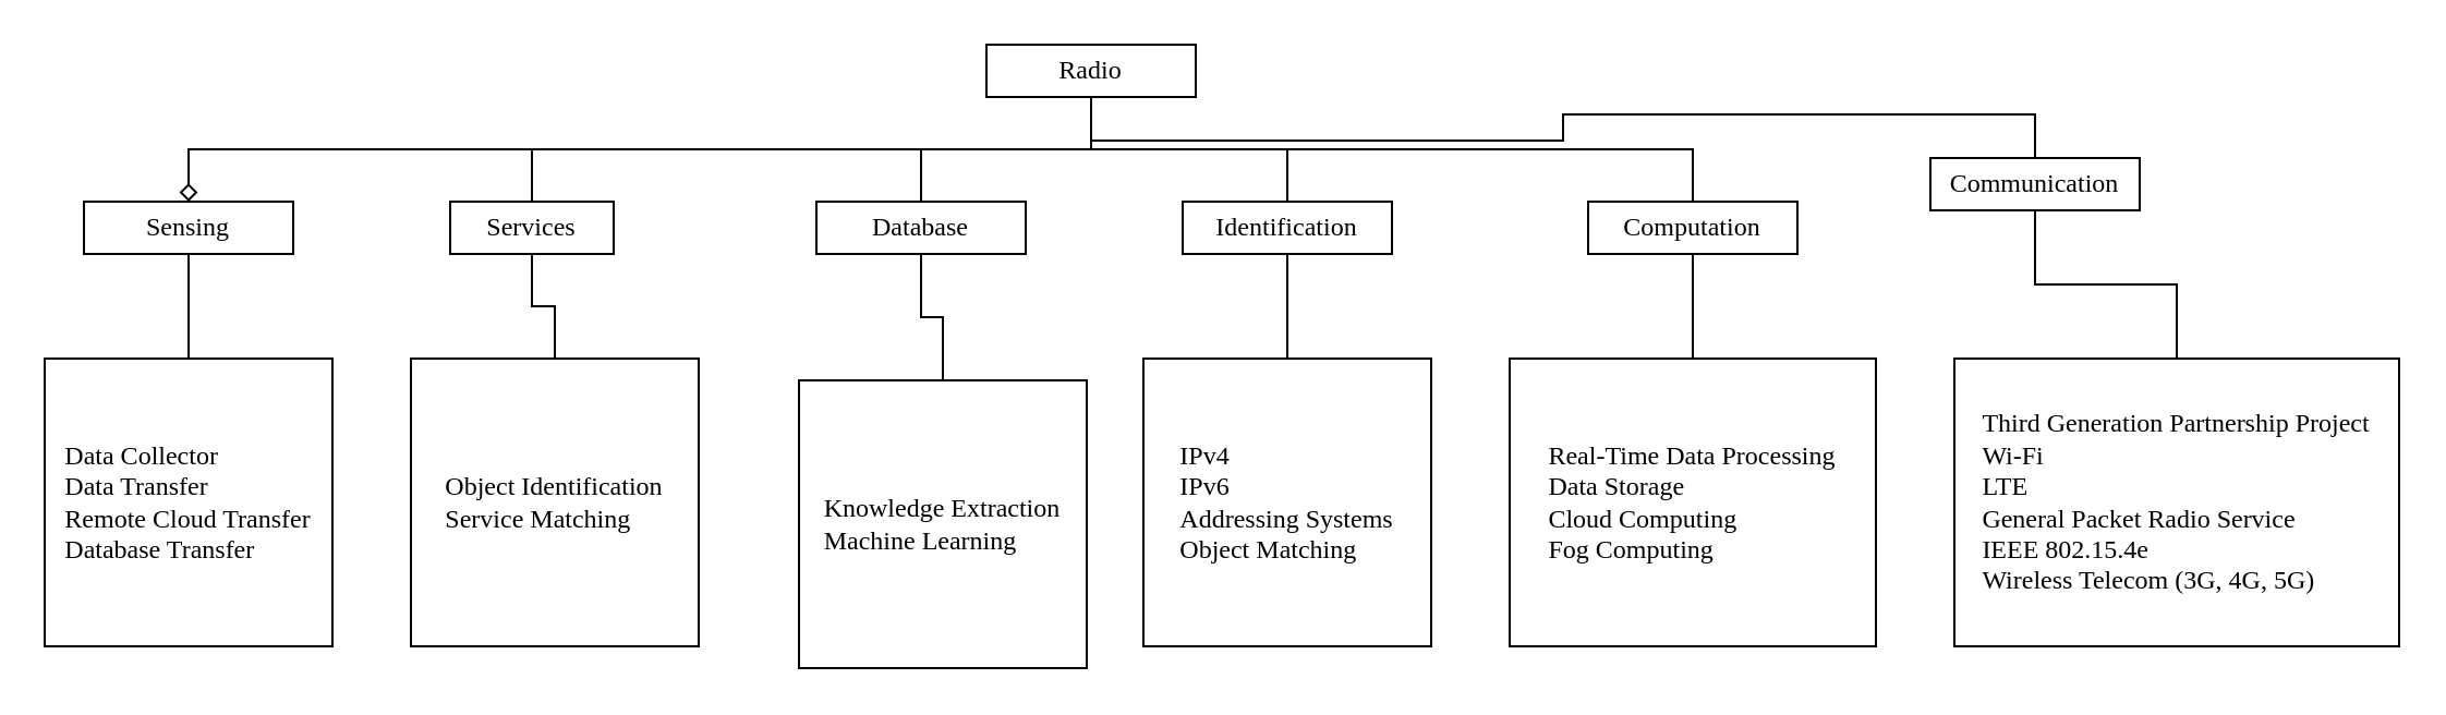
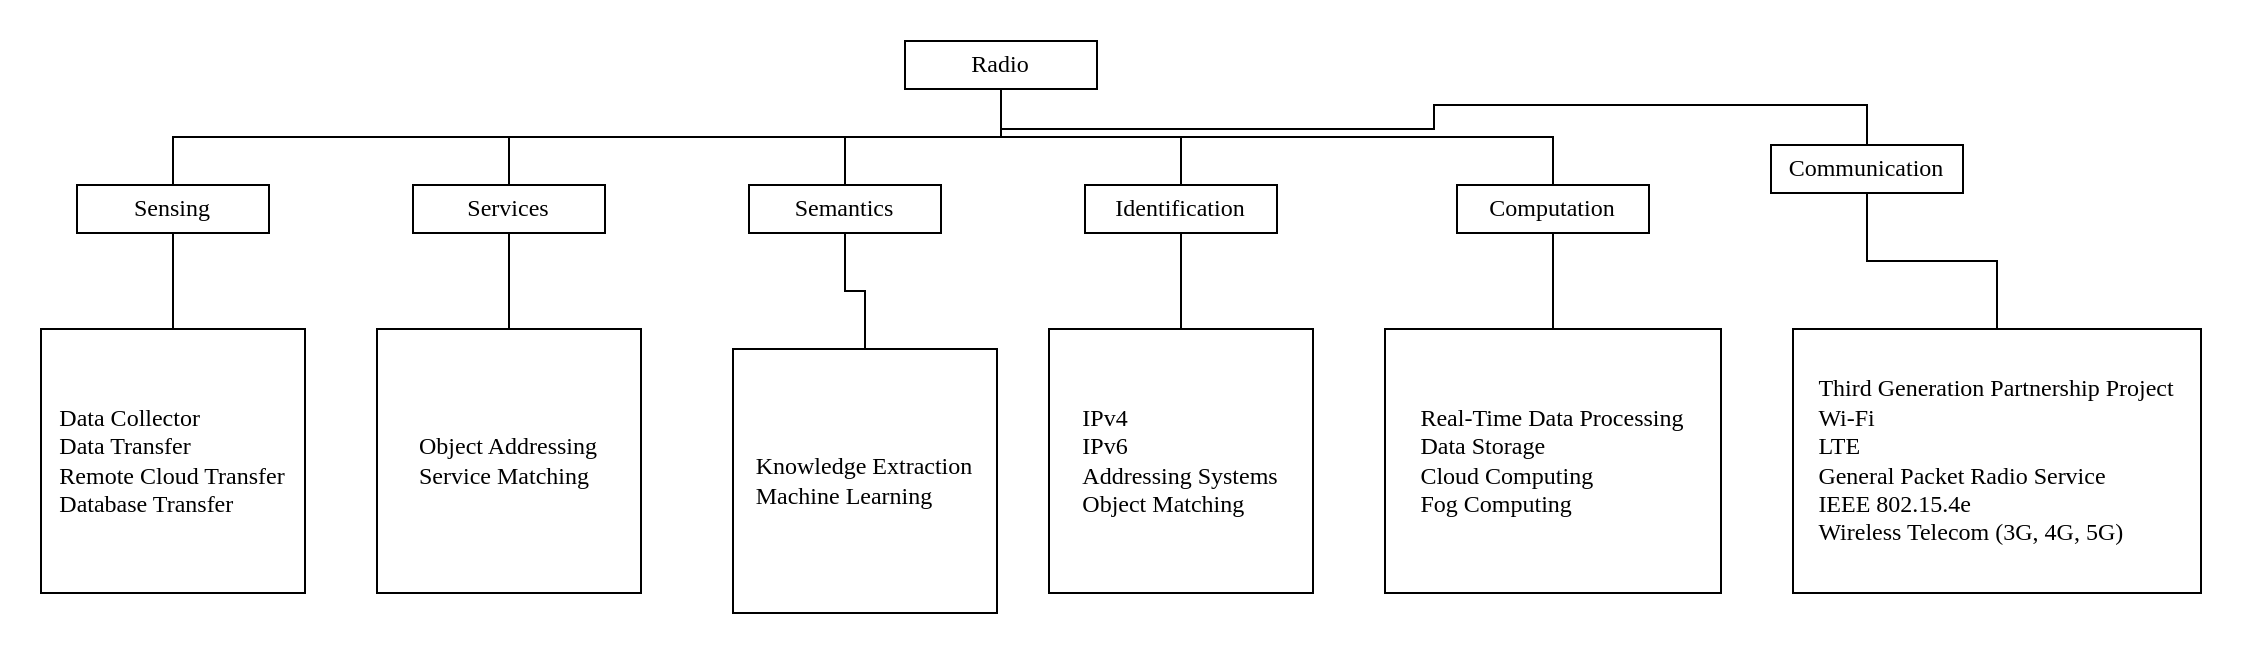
  <mxCell id="0" />
  <mxCell id="1" parent="0" />
  <mxCell id="2" style="edgeStyle=orthogonalEdgeStyle;rounded=0;orthogonalLoop=1;jettySize=auto;html=1;exitX=0.5;exitY=1;exitDx=0;exitDy=0;entryX=0.5;entryY=0;entryDx=0;entryDy=0;endArrow=none;endFill=0;" edge="1" parent="1" source="3" target="19"><mxGeometry relative="1" as="geometry" /></mxCell>
  <mxCell id="3" value="&lt;font face=&quot;Times New Roman&quot;&gt;Sensing&lt;/font&gt;" style="rounded=0;whiteSpace=wrap;html=1;" vertex="1" parent="1"><mxGeometry x="38" y="92" width="96" height="24" as="geometry" /></mxCell>
  <mxCell id="4" style="edgeStyle=orthogonalEdgeStyle;rounded=0;orthogonalLoop=1;jettySize=auto;html=1;exitX=0.5;exitY=1;exitDx=0;exitDy=0;entryX=0.5;entryY=0;entryDx=0;entryDy=0;endArrow=none;endFill=0;" edge="1" parent="1" source="5" target="14"><mxGeometry relative="1" as="geometry" /></mxCell>
- <mxCell id="5" value="&lt;font face=&quot;Times New Roman&quot;&gt;Services&lt;/font&gt;" style="rounded=0;whiteSpace=wrap;html=1;" vertex="1" parent="1"><mxGeometry x="206" y="92" width="75" height="24" as="geometry" /></mxCell>
+ <mxCell id="5" value="&lt;font face=&quot;Times New Roman&quot;&gt;Services&lt;/font&gt;" style="rounded=0;whiteSpace=wrap;html=1;" vertex="1" parent="1"><mxGeometry x="206" y="92" width="96" height="24" as="geometry" /></mxCell>
  <mxCell id="6" style="edgeStyle=orthogonalEdgeStyle;rounded=0;orthogonalLoop=1;jettySize=auto;html=1;entryX=0.5;entryY=0;entryDx=0;entryDy=0;endArrow=none;endFill=0;" edge="1" parent="1" source="7" target="15"><mxGeometry relative="1" as="geometry" /></mxCell>
- <mxCell id="7" value="&lt;font face=&quot;Times New Roman&quot;&gt;Database&lt;/font&gt;" style="rounded=0;whiteSpace=wrap;html=1;" vertex="1" parent="1"><mxGeometry x="374" y="92" width="96" height="24" as="geometry" /></mxCell>
+ <mxCell id="7" value="&lt;font face=&quot;Times New Roman&quot;&gt;Semantics&lt;/font&gt;" style="rounded=0;whiteSpace=wrap;html=1;" vertex="1" parent="1"><mxGeometry x="374" y="92" width="96" height="24" as="geometry" /></mxCell>
  <mxCell id="8" style="edgeStyle=orthogonalEdgeStyle;rounded=0;orthogonalLoop=1;jettySize=auto;html=1;endArrow=none;endFill=0;" edge="1" parent="1" source="9" target="16"><mxGeometry relative="1" as="geometry" /></mxCell>
  <mxCell id="9" value="&lt;font face=&quot;Times New Roman&quot;&gt;Identification&lt;/font&gt;" style="rounded=0;whiteSpace=wrap;html=1;" vertex="1" parent="1"><mxGeometry x="542" y="92" width="96" height="24" as="geometry" /></mxCell>
  <mxCell id="10" style="edgeStyle=orthogonalEdgeStyle;rounded=0;orthogonalLoop=1;jettySize=auto;html=1;endArrow=none;endFill=0;" edge="1" parent="1" source="11" target="17"><mxGeometry relative="1" as="geometry" /></mxCell>
  <mxCell id="11" value="&lt;font face=&quot;Times New Roman&quot;&gt;Computation&lt;/font&gt;" style="rounded=0;whiteSpace=wrap;html=1;" vertex="1" parent="1"><mxGeometry x="728" y="92" width="96" height="24" as="geometry" /></mxCell>
  <mxCell id="12" style="edgeStyle=orthogonalEdgeStyle;rounded=0;orthogonalLoop=1;jettySize=auto;html=1;entryX=0.5;entryY=0;entryDx=0;entryDy=0;endArrow=none;endFill=0;" edge="1" parent="1" source="13" target="18"><mxGeometry relative="1" as="geometry" /></mxCell>
  <mxCell id="13" value="&lt;font face=&quot;Times New Roman&quot;&gt;Communication&lt;/font&gt;" style="rounded=0;whiteSpace=wrap;html=1;" vertex="1" parent="1"><mxGeometry x="885" y="72" width="96" height="24" as="geometry" /></mxCell>
- <mxCell id="14" value="&lt;div style=&quot;text-align: justify;&quot;&gt;Object Identification&lt;/div&gt;&lt;div style=&quot;text-align: justify;&quot;&gt;&lt;span style=&quot;background-color: initial;&quot;&gt;Service Matching&lt;/span&gt;&lt;br&gt;&lt;/div&gt;" style="rounded=0;whiteSpace=wrap;html=1;fontFamily=Times New Roman;labelBackgroundColor=none;labelBorderColor=none;" vertex="1" parent="1"><mxGeometry x="188" y="164" width="132" height="132" as="geometry" /></mxCell>
+ <mxCell id="14" value="&lt;div style=&quot;text-align: justify;&quot;&gt;Object Addressing&lt;/div&gt;&lt;div style=&quot;text-align: justify;&quot;&gt;&lt;span style=&quot;background-color: initial;&quot;&gt;Service Matching&lt;/span&gt;&lt;br&gt;&lt;/div&gt;" style="rounded=0;whiteSpace=wrap;html=1;fontFamily=Times New Roman;labelBackgroundColor=none;labelBorderColor=none;" vertex="1" parent="1"><mxGeometry x="188" y="164" width="132" height="132" as="geometry" /></mxCell>
  <mxCell id="15" value="&lt;div style=&quot;text-align: justify;&quot;&gt;&lt;div&gt;Knowledge Extraction&lt;/div&gt;&lt;div&gt;&lt;div&gt;Machine Learning&lt;/div&gt;&lt;/div&gt;&lt;/div&gt;" style="rounded=0;whiteSpace=wrap;html=1;fontFamily=Times New Roman;labelBackgroundColor=none;labelBorderColor=none;" vertex="1" parent="1"><mxGeometry x="366" y="174" width="132" height="132" as="geometry" /></mxCell>
  <mxCell id="16" value="&lt;div style=&quot;text-align: justify;&quot;&gt;&lt;div&gt;IPv4&lt;/div&gt;&lt;div&gt;IPv6&lt;br&gt;&lt;div&gt;Addressing Systems&lt;/div&gt;&lt;/div&gt;&lt;div&gt;&lt;div&gt;Object Matching&lt;/div&gt;&lt;/div&gt;&lt;/div&gt;" style="rounded=0;whiteSpace=wrap;html=1;fontFamily=Times New Roman;labelBackgroundColor=none;labelBorderColor=none;" vertex="1" parent="1"><mxGeometry x="524" y="164" width="132" height="132" as="geometry" /></mxCell>
  <mxCell id="17" value="&lt;div style=&quot;text-align: justify;&quot;&gt;&lt;div&gt;Real-Time Data Processing&lt;br&gt;&lt;div&gt;Data Storage&lt;/div&gt;&lt;/div&gt;&lt;div&gt;&lt;div&gt;Cloud Computing&lt;/div&gt;&lt;/div&gt;&lt;div&gt;&lt;div&gt;Fog Computing&lt;/div&gt;&lt;/div&gt;&lt;/div&gt;" style="rounded=0;whiteSpace=wrap;html=1;fontFamily=Times New Roman;labelBackgroundColor=none;labelBorderColor=none;" vertex="1" parent="1"><mxGeometry x="692" y="164" width="168" height="132" as="geometry" /></mxCell>
  <mxCell id="18" value="&lt;div style=&quot;text-align: justify;&quot;&gt;&lt;div&gt;&lt;div&gt;Third Generation Partnership Project&lt;/div&gt;&lt;/div&gt;&lt;div&gt;&lt;div&gt;Wi-Fi&lt;/div&gt;&lt;/div&gt;&lt;div&gt;LTE&lt;br&gt;&lt;div&gt;General Packet Radio Service&lt;/div&gt;&lt;/div&gt;&lt;div&gt;&lt;div&gt;IEEE 802.15.4e&lt;/div&gt;&lt;/div&gt;&lt;div&gt;&lt;div&gt;Wireless Telecom (3G, 4G, 5G)&lt;/div&gt;&lt;/div&gt;&lt;/div&gt;" style="rounded=0;whiteSpace=wrap;html=1;fontFamily=Times New Roman;labelBackgroundColor=none;labelBorderColor=none;" vertex="1" parent="1"><mxGeometry x="896" y="164" width="204" height="132" as="geometry" /></mxCell>
  <mxCell id="19" value="&lt;div style=&quot;text-align: justify;&quot;&gt;&lt;div&gt;Data Collector&lt;/div&gt;&lt;div&gt;Data Transfer&lt;/div&gt;&lt;div&gt;Remote Cloud Transfer&lt;/div&gt;&lt;div&gt;Database Transfer&lt;/div&gt;&lt;/div&gt;" style="rounded=0;whiteSpace=wrap;html=1;fontFamily=Times New Roman;labelBackgroundColor=none;labelBorderColor=none;" vertex="1" parent="1"><mxGeometry x="20" y="164" width="132" height="132" as="geometry" /></mxCell>
- <mxCell id="20" style="edgeStyle=orthogonalEdgeStyle;rounded=0;orthogonalLoop=1;jettySize=auto;html=1;exitX=0.5;exitY=1;exitDx=0;exitDy=0;endArrow=diamond;endFill=0;" edge="1" parent="1" source="26" target="3"><mxGeometry relative="1" as="geometry" /></mxCell>
+ <mxCell id="20" style="edgeStyle=orthogonalEdgeStyle;rounded=0;orthogonalLoop=1;jettySize=auto;html=1;exitX=0.5;exitY=1;exitDx=0;exitDy=0;endArrow=none;endFill=0;" edge="1" parent="1" source="26" target="3"><mxGeometry relative="1" as="geometry" /></mxCell>
  <mxCell id="21" style="edgeStyle=orthogonalEdgeStyle;rounded=0;orthogonalLoop=1;jettySize=auto;html=1;exitX=0.5;exitY=1;exitDx=0;exitDy=0;endArrow=none;endFill=0;" edge="1" parent="1" source="26" target="5"><mxGeometry relative="1" as="geometry" /></mxCell>
  <mxCell id="22" style="edgeStyle=orthogonalEdgeStyle;rounded=0;orthogonalLoop=1;jettySize=auto;html=1;exitX=0.5;exitY=1;exitDx=0;exitDy=0;endArrow=none;endFill=0;" edge="1" parent="1" source="26" target="7"><mxGeometry relative="1" as="geometry" /></mxCell>
  <mxCell id="23" style="edgeStyle=orthogonalEdgeStyle;rounded=0;orthogonalLoop=1;jettySize=auto;html=1;exitX=0.5;exitY=1;exitDx=0;exitDy=0;endArrow=none;endFill=0;" edge="1" parent="1" source="26" target="9"><mxGeometry relative="1" as="geometry" /></mxCell>
  <mxCell id="24" style="edgeStyle=orthogonalEdgeStyle;rounded=0;orthogonalLoop=1;jettySize=auto;html=1;exitX=0.5;exitY=1;exitDx=0;exitDy=0;endArrow=none;endFill=0;" edge="1" parent="1" source="26" target="11"><mxGeometry relative="1" as="geometry" /></mxCell>
  <mxCell id="25" style="edgeStyle=orthogonalEdgeStyle;rounded=0;orthogonalLoop=1;jettySize=auto;html=1;exitX=0.5;exitY=1;exitDx=0;exitDy=0;endArrow=none;endFill=0;" edge="1" parent="1" source="26" target="13"><mxGeometry relative="1" as="geometry" /></mxCell>
  <mxCell id="26" value="&lt;div&gt;&lt;font face=&quot;Times New Roman&quot;&gt;Radio&lt;/font&gt;&lt;/div&gt;" style="rounded=0;whiteSpace=wrap;html=1;" vertex="1" parent="1"><mxGeometry x="452" y="20" width="96" height="24" as="geometry" /></mxCell>
